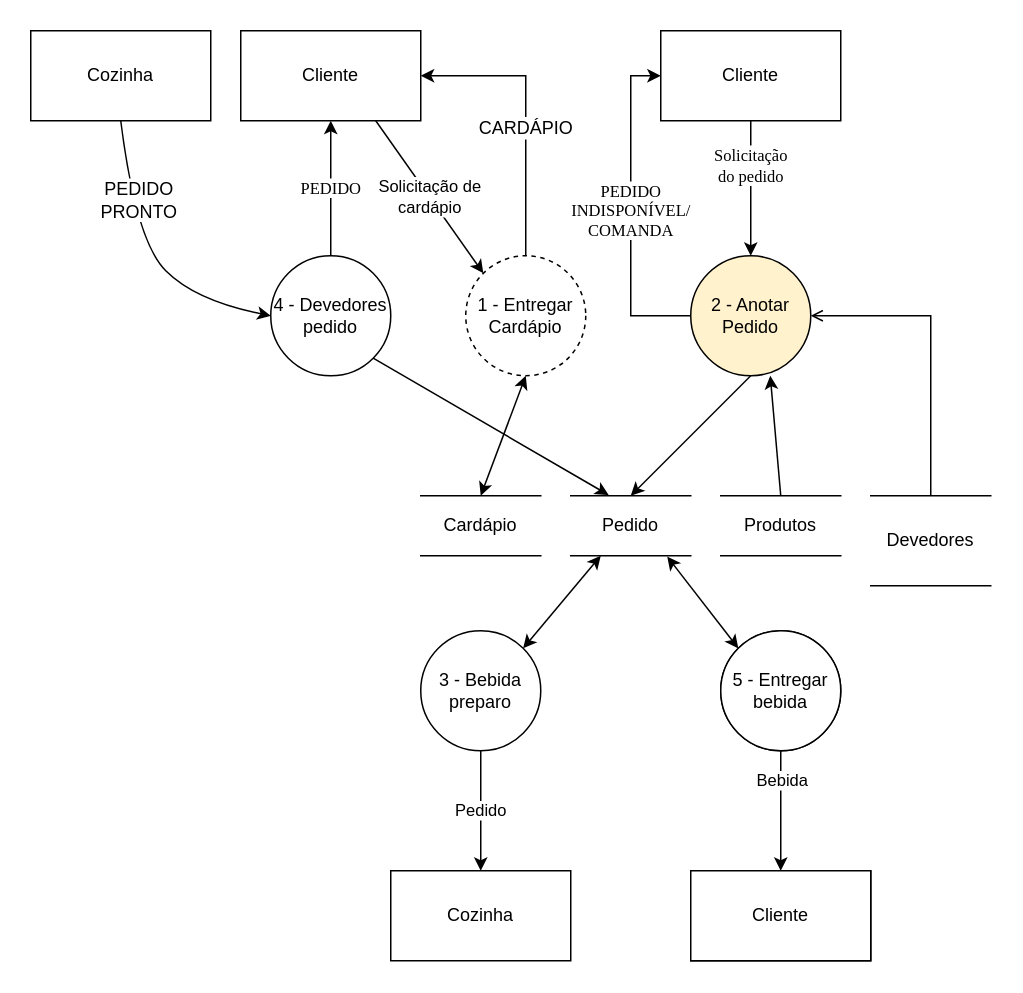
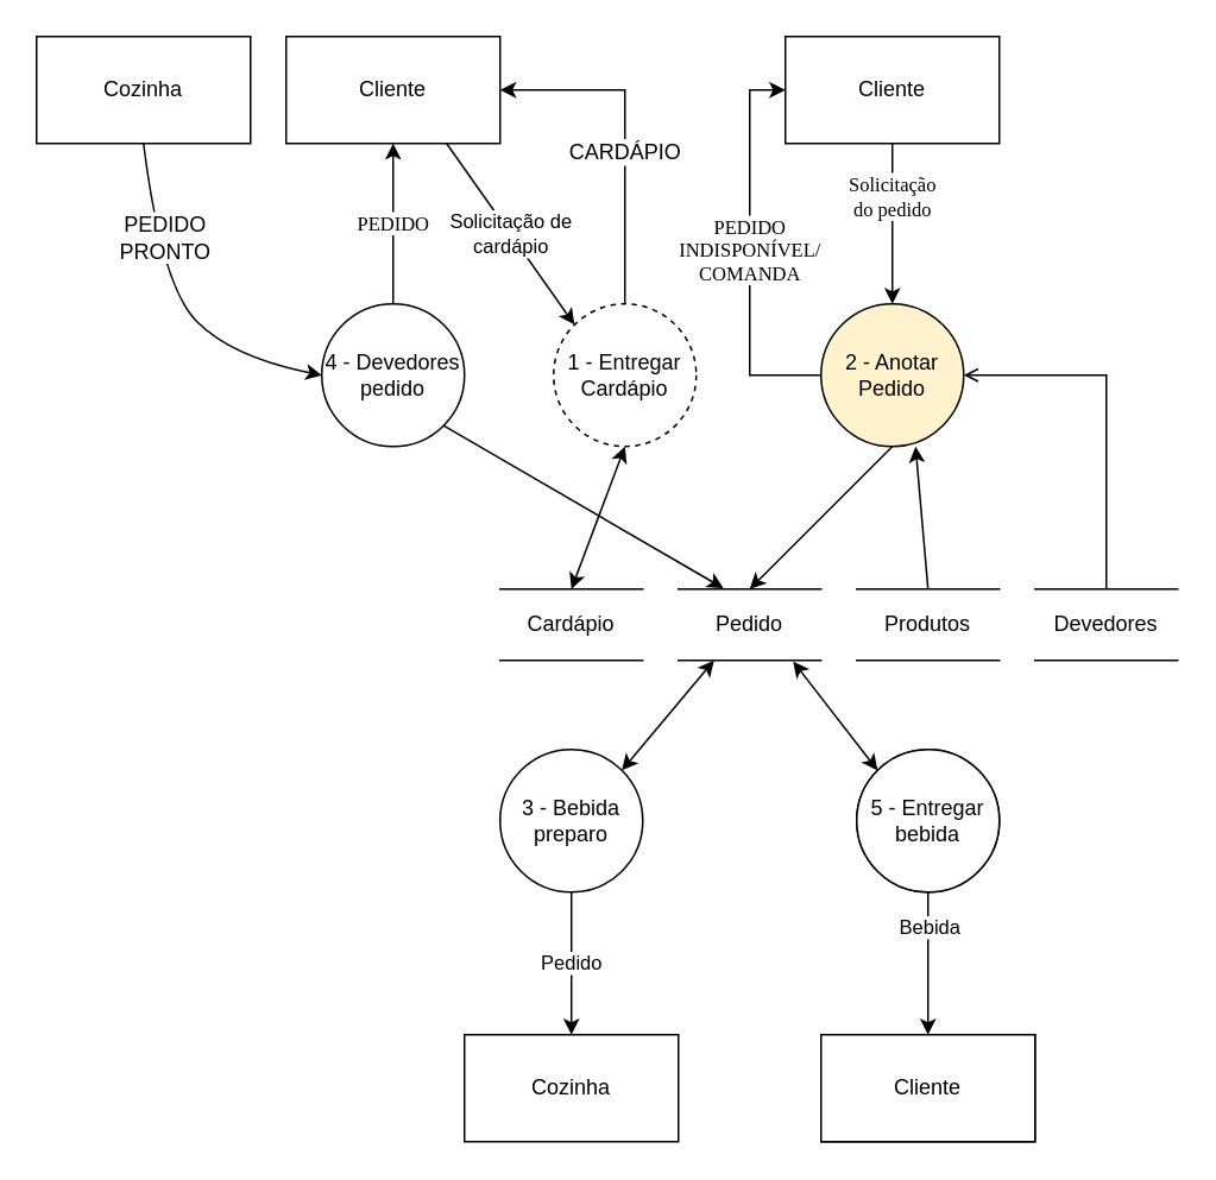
  <mxCell id="0" />
  <mxCell id="1" parent="0" />
  <mxCell id="2" value="Solicitação&lt;br&gt;do pedido" style="edgeStyle=orthogonalEdgeStyle;rounded=0;orthogonalLoop=1;jettySize=auto;html=1;entryX=0.5;entryY=0;entryDx=0;entryDy=0;fontFamily=Verdana;" parent="1" source="3" target="5" edge="1"><mxGeometry x="-0.333" relative="1" as="geometry"><mxPoint as="offset" /></mxGeometry></mxCell>
  <mxCell id="3" value="Cliente" style="rounded=0;whiteSpace=wrap;html=1;" parent="1" vertex="1"><mxGeometry x="440" y="20" width="120" height="60" as="geometry" /></mxCell>
  <mxCell id="4" value="&lt;div&gt;PEDIDO &lt;br&gt;&lt;/div&gt;&lt;div&gt;INDISPONÍVEL/&lt;/div&gt;&lt;div&gt;COMANDA&lt;br&gt;&lt;/div&gt;" style="edgeStyle=orthogonalEdgeStyle;rounded=0;orthogonalLoop=1;jettySize=auto;html=1;entryX=0;entryY=0.5;entryDx=0;entryDy=0;fontColor=#000000;fontFamily=Verdana;" parent="1" source="5" target="3" edge="1"><mxGeometry relative="1" as="geometry"><Array as="points"><mxPoint x="420" y="210" /><mxPoint x="420" y="50" /></Array></mxGeometry></mxCell>
  <mxCell id="5" value="2 - Anotar Pedido" style="ellipse;whiteSpace=wrap;html=1;aspect=fixed;fillColor=#fff2cc;" parent="1" vertex="1"><mxGeometry x="460" y="170" width="80" height="80" as="geometry" /></mxCell>
  <mxCell id="6" value="&lt;font face=&quot;Verdana&quot;&gt;PEDIDO&lt;/font&gt;" style="edgeStyle=orthogonalEdgeStyle;rounded=0;orthogonalLoop=1;jettySize=auto;html=1;entryX=0.5;entryY=1;entryDx=0;entryDy=0;" parent="1" source="7" target="8" edge="1"><mxGeometry relative="1" as="geometry" /></mxCell>
  <mxCell id="7" value="4 - Devedores pedido" style="ellipse;whiteSpace=wrap;html=1;aspect=fixed;" parent="1" vertex="1"><mxGeometry x="180" y="170" width="80" height="80" as="geometry" /></mxCell>
  <mxCell id="8" value="Cliente" style="rounded=0;whiteSpace=wrap;html=1;" parent="1" vertex="1"><mxGeometry x="160" y="20" width="120" height="60" as="geometry" /></mxCell>
  <mxCell id="9" value="" style="endArrow=classic;html=1;fontFamily=Verdana;fontColor=#000000;exitX=0.5;exitY=1;exitDx=0;exitDy=0;entryX=0.5;entryY=0;entryDx=0;entryDy=0;" parent="1" source="5" edge="1"><mxGeometry width="50" height="50" relative="1" as="geometry"><mxPoint x="530" y="260" as="sourcePoint" /><mxPoint x="420" y="330" as="targetPoint" /></mxGeometry></mxCell>
  <mxCell id="10" value="" style="endArrow=classic;html=1;fontFamily=Verdana;fontColor=#000000;" parent="1" edge="1"><mxGeometry width="50" height="50" relative="1" as="geometry"><mxPoint x="520" y="330" as="sourcePoint" /><mxPoint x="513" y="250" as="targetPoint" /></mxGeometry></mxCell>
  <mxCell id="11" style="edgeStyle=orthogonalEdgeStyle;rounded=0;orthogonalLoop=1;jettySize=auto;html=1;entryX=1;entryY=0.5;entryDx=0;entryDy=0;exitX=0.5;exitY=0;exitDx=0;exitDy=0;endArrow=open;" parent="1" source="26" target="5" edge="1"><mxGeometry relative="1" as="geometry"><mxPoint x="720" y="330" as="sourcePoint" /><Array as="points"><mxPoint x="620" y="210" /></Array></mxGeometry></mxCell>
  <mxCell id="12" style="edgeStyle=orthogonalEdgeStyle;rounded=0;orthogonalLoop=1;jettySize=auto;html=1;entryX=1;entryY=0.5;entryDx=0;entryDy=0;" parent="1" source="14" target="8" edge="1"><mxGeometry relative="1" as="geometry"><Array as="points"><mxPoint x="350" y="50" /></Array></mxGeometry></mxCell>
  <mxCell id="13" value="CARDÁPIO" style="text;html=1;align=center;verticalAlign=middle;resizable=0;points=[];labelBackgroundColor=#ffffff;" parent="12" vertex="1" connectable="0"><mxGeometry x="-0.093" y="1" relative="1" as="geometry"><mxPoint as="offset" /></mxGeometry></mxCell>
  <mxCell id="14" value="1 - Entregar&lt;br&gt;Cardápio" style="ellipse;whiteSpace=wrap;html=1;aspect=fixed;dashed=1;" parent="1" vertex="1"><mxGeometry x="310" y="170" width="80" height="80" as="geometry" /></mxCell>
  <mxCell id="15" value="Cozinha" style="rounded=0;whiteSpace=wrap;html=1;" parent="1" vertex="1"><mxGeometry x="20" y="20" width="120" height="60" as="geometry" /></mxCell>
  <mxCell id="16" value="" style="curved=1;endArrow=classic;html=1;exitX=0.5;exitY=1;exitDx=0;exitDy=0;entryX=0;entryY=0.5;entryDx=0;entryDy=0;" parent="1" source="15" target="7" edge="1"><mxGeometry width="50" height="50" relative="1" as="geometry"><mxPoint x="10" y="200" as="sourcePoint" /><mxPoint x="60" y="150" as="targetPoint" /><Array as="points"><mxPoint x="90" y="160" /><mxPoint x="130" y="200" /></Array></mxGeometry></mxCell>
  <mxCell id="17" value="PEDIDO &lt;br&gt;PRONTO" style="text;html=1;align=center;verticalAlign=middle;resizable=0;points=[];labelBackgroundColor=#ffffff;" parent="16" vertex="1" connectable="0"><mxGeometry x="-0.429" y="5" relative="1" as="geometry"><mxPoint as="offset" /></mxGeometry></mxCell>
  <mxCell id="18" value="" style="endArrow=classic;html=1;entryX=0.316;entryY=-0.012;entryDx=0;entryDy=0;entryPerimeter=0;exitX=1;exitY=1;exitDx=0;exitDy=0;" parent="1" source="7" edge="1"><mxGeometry width="50" height="50" relative="1" as="geometry"><mxPoint x="230" y="310" as="sourcePoint" /><mxPoint x="405.28" y="329.52" as="targetPoint" /></mxGeometry></mxCell>
  <mxCell id="19" value="Pedido" style="edgeStyle=orthogonalEdgeStyle;rounded=0;orthogonalLoop=1;jettySize=auto;html=1;entryX=0.5;entryY=0;entryDx=0;entryDy=0;" parent="1" source="20" target="22" edge="1"><mxGeometry relative="1" as="geometry" /></mxCell>
  <mxCell id="20" value="3 - Bebida&lt;br&gt;preparo" style="ellipse;whiteSpace=wrap;html=1;aspect=fixed;" parent="1" vertex="1"><mxGeometry x="280" y="420" width="80" height="80" as="geometry" /></mxCell>
  <mxCell id="21" value="" style="endArrow=classic;startArrow=classic;html=1;exitX=1;exitY=0;exitDx=0;exitDy=0;" parent="1" source="20" edge="1"><mxGeometry width="50" height="50" relative="1" as="geometry"><mxPoint x="350" y="420" as="sourcePoint" /><mxPoint x="400" y="370" as="targetPoint" /></mxGeometry></mxCell>
  <mxCell id="22" value="Cozinha" style="rounded=0;whiteSpace=wrap;html=1;" parent="1" vertex="1"><mxGeometry x="260" y="580" width="120" height="60" as="geometry" /></mxCell>
  <mxCell id="23" value="Produtos" style="shape=partialRectangle;whiteSpace=wrap;html=1;left=0;right=0;fillColor=none;" parent="1" vertex="1"><mxGeometry x="480" y="330" width="80" height="40" as="geometry" /></mxCell>
  <mxCell id="24" value="Pedido" style="shape=partialRectangle;whiteSpace=wrap;html=1;left=0;right=0;fillColor=none;" parent="1" vertex="1"><mxGeometry x="380" y="330" width="80" height="40" as="geometry" /></mxCell>
  <mxCell id="25" value="Cardápio" style="shape=partialRectangle;whiteSpace=wrap;html=1;left=0;right=0;fillColor=none;" parent="1" vertex="1"><mxGeometry x="280" y="330" width="80" height="40" as="geometry" /></mxCell>
- <mxCell id="26" value="Devedores" style="shape=partialRectangle;whiteSpace=wrap;html=1;left=0;right=0;fillColor=none;" parent="1" vertex="1"><mxGeometry x="580" y="330" width="80" height="60" as="geometry" /></mxCell>
+ <mxCell id="26" value="Devedores" style="shape=partialRectangle;whiteSpace=wrap;html=1;left=0;right=0;fillColor=none;" parent="1" vertex="1"><mxGeometry x="580" y="330" width="80" height="40" as="geometry" /></mxCell>
  <mxCell id="27" value="Solicitação de&lt;br&gt;cardápio" style="endArrow=classic;html=1;exitX=0.75;exitY=1;exitDx=0;exitDy=0;entryX=0;entryY=0;entryDx=0;entryDy=0;" parent="1" source="8" target="14" edge="1"><mxGeometry width="50" height="50" relative="1" as="geometry"><mxPoint x="570" y="340" as="sourcePoint" /><mxPoint x="620" y="290" as="targetPoint" /></mxGeometry></mxCell>
  <mxCell id="28" value="" style="endArrow=classic;startArrow=classic;html=1;entryX=0.5;entryY=1;entryDx=0;entryDy=0;exitX=0.5;exitY=0;exitDx=0;exitDy=0;" parent="1" source="25" target="14" edge="1"><mxGeometry width="50" height="50" relative="1" as="geometry"><mxPoint x="520" y="420" as="sourcePoint" /><mxPoint x="570" y="370" as="targetPoint" /></mxGeometry></mxCell>
  <mxCell id="29" style="edgeStyle=orthogonalEdgeStyle;rounded=0;orthogonalLoop=1;jettySize=auto;html=1;entryX=0.5;entryY=0;entryDx=0;entryDy=0;" parent="1" source="31" target="32" edge="1"><mxGeometry relative="1" as="geometry" /></mxCell>
  <mxCell id="30" value="Bebida" style="edgeLabel;html=1;align=center;verticalAlign=middle;resizable=0;points=[];" parent="29" vertex="1" connectable="0"><mxGeometry x="-0.154" relative="1" as="geometry"><mxPoint y="-14.17" as="offset" /></mxGeometry></mxCell>
  <mxCell id="31" value="5 - Entregar&lt;br&gt;bebida" style="ellipse;whiteSpace=wrap;html=1;aspect=fixed;" parent="1" vertex="1"><mxGeometry x="480" y="420" width="80" height="80" as="geometry" /></mxCell>
  <mxCell id="32" value="Cliente" style="rounded=0;whiteSpace=wrap;html=1;" parent="1" vertex="1"><mxGeometry x="460" y="580" width="120" height="60" as="geometry" /></mxCell>
  <mxCell id="33" value="" style="endArrow=classic;startArrow=classic;html=1;exitX=0.804;exitY=1.014;exitDx=0;exitDy=0;exitPerimeter=0;entryX=0;entryY=0;entryDx=0;entryDy=0;" parent="1" source="24" target="31" edge="1"><mxGeometry width="50" height="50" relative="1" as="geometry"><mxPoint x="530" y="360" as="sourcePoint" /><mxPoint x="580" y="310" as="targetPoint" /></mxGeometry></mxCell>
  <mxCell id="34" value="Cliente" style="rounded=0;whiteSpace=wrap;html=1;" parent="1" vertex="1"><mxGeometry x="460" y="580" width="120" height="60" as="geometry" /></mxCell>
  <mxCell id="35" value="5 - Entregar&lt;br&gt;bebida" style="ellipse;whiteSpace=wrap;html=1;aspect=fixed;" parent="1" vertex="1"><mxGeometry x="480" y="420" width="80" height="80" as="geometry" /></mxCell>
